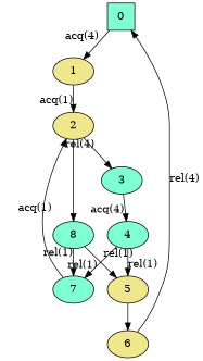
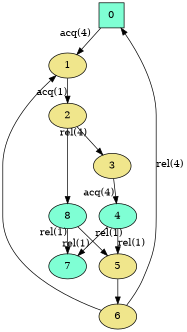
  digraph {
    node [fillcolor=aquamarine style=filled]
    edge [xlabel="rel(1)"]
    0 [shape=square]
    1 [fillcolor=khaki]
    2 [fillcolor=khaki]
-   3
+   3 [fillcolor=khaki]
    8
    4
    5 [fillcolor=khaki]
    7
    6 [fillcolor=khaki]
    0 -> 1 [xlabel="acq(4)"]
    1 -> 2 [xlabel="acq(1)"]
    2 -> 3 [xlabel="rel(4)"]
    2 -> 8 [xlabel=""]
    3 -> 4 [xlabel="acq(4)"]
    8 -> 5
    8 -> 7
    4 -> 5
    4 -> 7
    5 -> 6 [xlabel=""]
-   7 -> 2 [xlabel="acq(1)"]
    6 -> 0 [xlabel="rel(4)"]
+   6 -> 1 [xlabel=""]
  }
